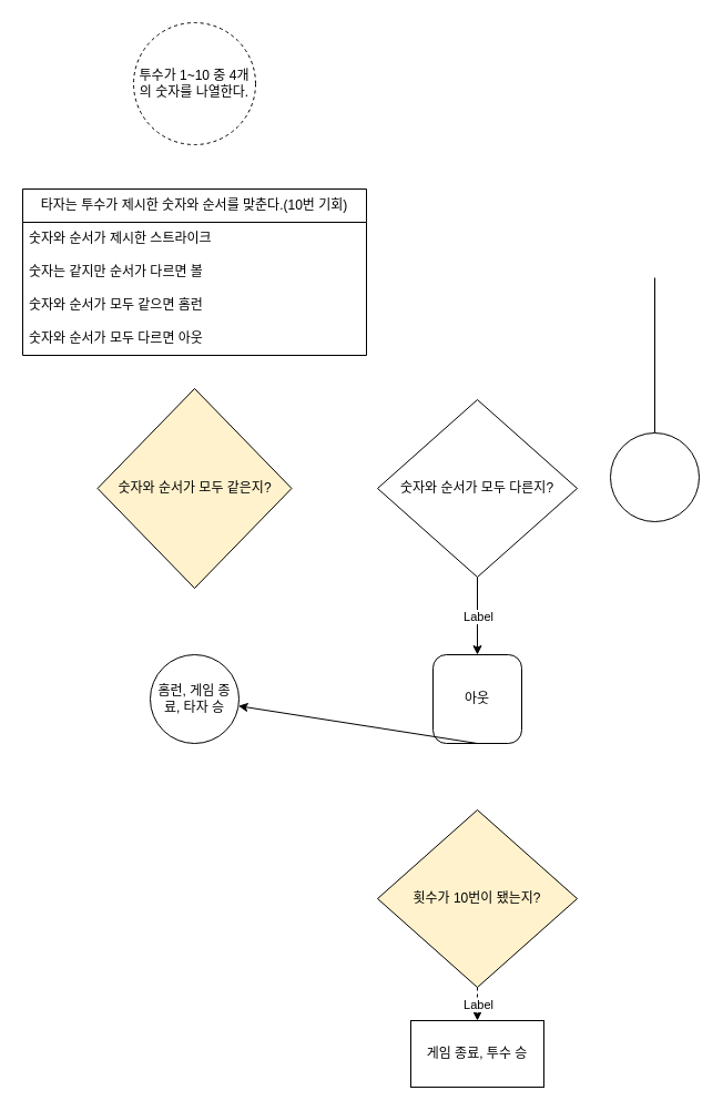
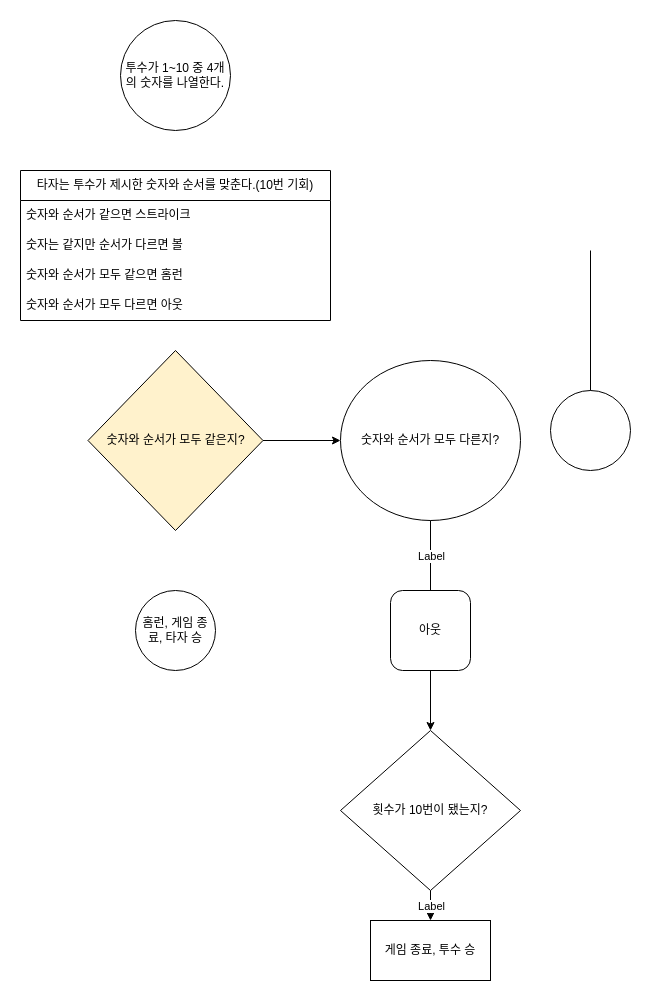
  <mxCell id="0" />
  <mxCell id="1" parent="0" />
- <mxCell id="2" value="투수가 1~10 중 4개의 숫자를 나열한다." style="ellipse;whiteSpace=wrap;html=1;aspect=fixed;dashed=1;" vertex="1" parent="1"><mxGeometry x="120" y="20" width="110" height="110" as="geometry" /></mxCell>
+ <mxCell id="2" value="투수가 1~10 중 4개의 숫자를 나열한다." style="ellipse;whiteSpace=wrap;html=1;aspect=fixed;" vertex="1" parent="1"><mxGeometry x="120" y="20" width="110" height="110" as="geometry" /></mxCell>
  <mxCell id="3" value="타자는 투수가 제시한 숫자와 순서를 맞춘다.(10번 기회)" style="swimlane;fontStyle=0;childLayout=stackLayout;horizontal=1;startSize=30;horizontalStack=0;resizeParent=1;resizeParentMax=0;resizeLast=0;collapsible=1;marginBottom=0;whiteSpace=wrap;html=1;" vertex="1" parent="1"><mxGeometry x="20" y="170" width="310" height="150" as="geometry" /></mxCell>
- <mxCell id="4" value="숫자와 순서가 제시한 스트라이크" style="text;strokeColor=none;fillColor=none;align=left;verticalAlign=middle;spacingLeft=4;spacingRight=4;overflow=hidden;points=[[0,0.5],[1,0.5]];portConstraint=eastwest;rotatable=0;whiteSpace=wrap;html=1;" vertex="1" parent="3"><mxGeometry y="30" width="310" height="30" as="geometry" /></mxCell>
+ <mxCell id="4" value="숫자와 순서가 같으면 스트라이크" style="text;strokeColor=none;fillColor=none;align=left;verticalAlign=middle;spacingLeft=4;spacingRight=4;overflow=hidden;points=[[0,0.5],[1,0.5]];portConstraint=eastwest;rotatable=0;whiteSpace=wrap;html=1;" vertex="1" parent="3"><mxGeometry y="30" width="310" height="30" as="geometry" /></mxCell>
  <mxCell id="5" value="숫자는 같지만 순서가 다르면 볼" style="text;strokeColor=none;fillColor=none;align=left;verticalAlign=middle;spacingLeft=4;spacingRight=4;overflow=hidden;points=[[0,0.5],[1,0.5]];portConstraint=eastwest;rotatable=0;whiteSpace=wrap;html=1;" vertex="1" parent="3"><mxGeometry y="60" width="310" height="30" as="geometry" /></mxCell>
  <mxCell id="6" value="&lt;div&gt;숫자와 순서가 모두 같으면 홈런&lt;br&gt;&lt;/div&gt;" style="text;strokeColor=none;fillColor=none;align=left;verticalAlign=middle;spacingLeft=4;spacingRight=4;overflow=hidden;points=[[0,0.5],[1,0.5]];portConstraint=eastwest;rotatable=0;whiteSpace=wrap;html=1;" vertex="1" parent="3"><mxGeometry y="90" width="310" height="30" as="geometry" /></mxCell>
  <mxCell id="7" value="숫자와 순서가 모두 다르면 아웃" style="text;strokeColor=none;fillColor=none;align=left;verticalAlign=middle;spacingLeft=4;spacingRight=4;overflow=hidden;points=[[0,0.5],[1,0.5]];portConstraint=eastwest;rotatable=0;whiteSpace=wrap;html=1;" vertex="1" parent="3"><mxGeometry y="120" width="310" height="30" as="geometry" /></mxCell>
  <mxCell id="8" value="숫자와 순서가 모두 같은지?" style="rhombus;whiteSpace=wrap;html=1;fillColor=#fff2cc;" vertex="1" parent="1"><mxGeometry x="87.5" y="350" width="175" height="180" as="geometry" /></mxCell>
  <mxCell id="9" value="홈런, 게임 종료, 타자 승" style="ellipse;whiteSpace=wrap;html=1;aspect=fixed;" vertex="1" parent="1"><mxGeometry x="135" y="590" width="80" height="80" as="geometry" /></mxCell>
- <mxCell id="11" value="숫자와 순서가 모두 다른지?" style="rhombus;whiteSpace=wrap;html=1;" vertex="1" parent="1"><mxGeometry x="340" y="360" width="180" height="160" as="geometry" /></mxCell>
- <mxCell id="12" value="" style="endArrow=classic;html=1;rounded=0;exitX=0.5;exitY=1;exitDx=0;exitDy=0;" edge="1" parent="1" source="11" target="14"><mxGeometry relative="1" as="geometry"><mxPoint x="310" y="560" as="sourcePoint" /><mxPoint x="430" y="590" as="targetPoint" /></mxGeometry></mxCell>
+ <mxCell id="10" value="" style="endArrow=classic;html=1;rounded=0;exitX=1;exitY=0.5;exitDx=0;exitDy=0;" edge="1" parent="1" source="8" target="11"><mxGeometry width="50" height="50" relative="1" as="geometry"><mxPoint x="330" y="710" as="sourcePoint" /><mxPoint x="340" y="440" as="targetPoint" /></mxGeometry></mxCell>
+ <mxCell id="11" value="숫자와 순서가 모두 다른지?" style="ellipse;whiteSpace=wrap;html=1;" vertex="1" parent="1"><mxGeometry x="340" y="360" width="180" height="160" as="geometry" /></mxCell>
+ <mxCell id="12" value="" style="endArrow=none;html=1;rounded=0;exitX=0.5;exitY=1;exitDx=0;exitDy=0;" edge="1" parent="1" source="11" target="14"><mxGeometry relative="1" as="geometry"><mxPoint x="310" y="560" as="sourcePoint" /><mxPoint x="430" y="590" as="targetPoint" /></mxGeometry></mxCell>
  <mxCell id="13" value="Label" style="edgeLabel;resizable=0;html=1;;align=center;verticalAlign=middle;" connectable="0" vertex="1" parent="12"><mxGeometry relative="1" as="geometry" /></mxCell>
  <mxCell id="14" value="아웃" style="whiteSpace=wrap;html=1;aspect=fixed;rounded=1;" vertex="1" parent="1"><mxGeometry x="390" y="590" width="80" height="80" as="geometry" /></mxCell>
- <mxCell id="15" value="" style="endArrow=classic;html=1;rounded=0;exitX=0.5;exitY=1;exitDx=0;exitDy=0;" edge="1" parent="1" source="14" target="9"><mxGeometry width="50" height="50" relative="1" as="geometry"><mxPoint x="470" y="700" as="sourcePoint" /><mxPoint x="430" y="730" as="targetPoint" /></mxGeometry></mxCell>
- <mxCell id="16" value="횟수가 10번이 됐는지?" style="rhombus;whiteSpace=wrap;html=1;fillColor=#fff2cc;" vertex="1" parent="1"><mxGeometry x="340" y="730" width="180" height="160" as="geometry" /></mxCell>
- <mxCell id="17" value="" style="endArrow=classic;html=1;rounded=0;exitX=0.5;exitY=1;exitDx=0;exitDy=0;dashed=1;" edge="1" parent="1" source="16" target="19"><mxGeometry relative="1" as="geometry"><mxPoint x="310" y="850" as="sourcePoint" /><mxPoint x="430" y="950" as="targetPoint" /></mxGeometry></mxCell>
+ <mxCell id="15" value="" style="endArrow=classic;html=1;rounded=0;exitX=0.5;exitY=1;exitDx=0;exitDy=0;entryX=0.5;entryY=0;entryDx=0;entryDy=0;" edge="1" parent="1" source="14" target="16"><mxGeometry width="50" height="50" relative="1" as="geometry"><mxPoint x="470" y="700" as="sourcePoint" /><mxPoint x="430" y="730" as="targetPoint" /></mxGeometry></mxCell>
+ <mxCell id="16" value="횟수가 10번이 됐는지?" style="rhombus;whiteSpace=wrap;html=1;" vertex="1" parent="1"><mxGeometry x="340" y="730" width="180" height="160" as="geometry" /></mxCell>
+ <mxCell id="17" value="" style="endArrow=classic;html=1;rounded=0;exitX=0.5;exitY=1;exitDx=0;exitDy=0;" edge="1" parent="1" source="16" target="19"><mxGeometry relative="1" as="geometry"><mxPoint x="310" y="850" as="sourcePoint" /><mxPoint x="430" y="950" as="targetPoint" /></mxGeometry></mxCell>
  <mxCell id="18" value="Label" style="edgeLabel;resizable=0;html=1;;align=center;verticalAlign=middle;" connectable="0" vertex="1" parent="17"><mxGeometry relative="1" as="geometry" /></mxCell>
  <mxCell id="19" value="게임 종료, 투수 승" style="rounded=0;whiteSpace=wrap;html=1;" vertex="1" parent="1"><mxGeometry x="370" y="920" width="120" height="60" as="geometry" /></mxCell>
  <mxCell id="20" value="" style="ellipse;whiteSpace=wrap;html=1;aspect=fixed;" vertex="1" parent="1"><mxGeometry x="550" y="390" width="80" height="80" as="geometry" /></mxCell>
  <mxCell id="21" value="" style="endArrow=none;html=1;rounded=0;exitX=0.5;exitY=0;exitDx=0;exitDy=0;" edge="1" parent="1" source="20"><mxGeometry width="50" height="50" relative="1" as="geometry"><mxPoint x="330" y="430" as="sourcePoint" /><mxPoint x="590" y="250" as="targetPoint" /></mxGeometry></mxCell>
